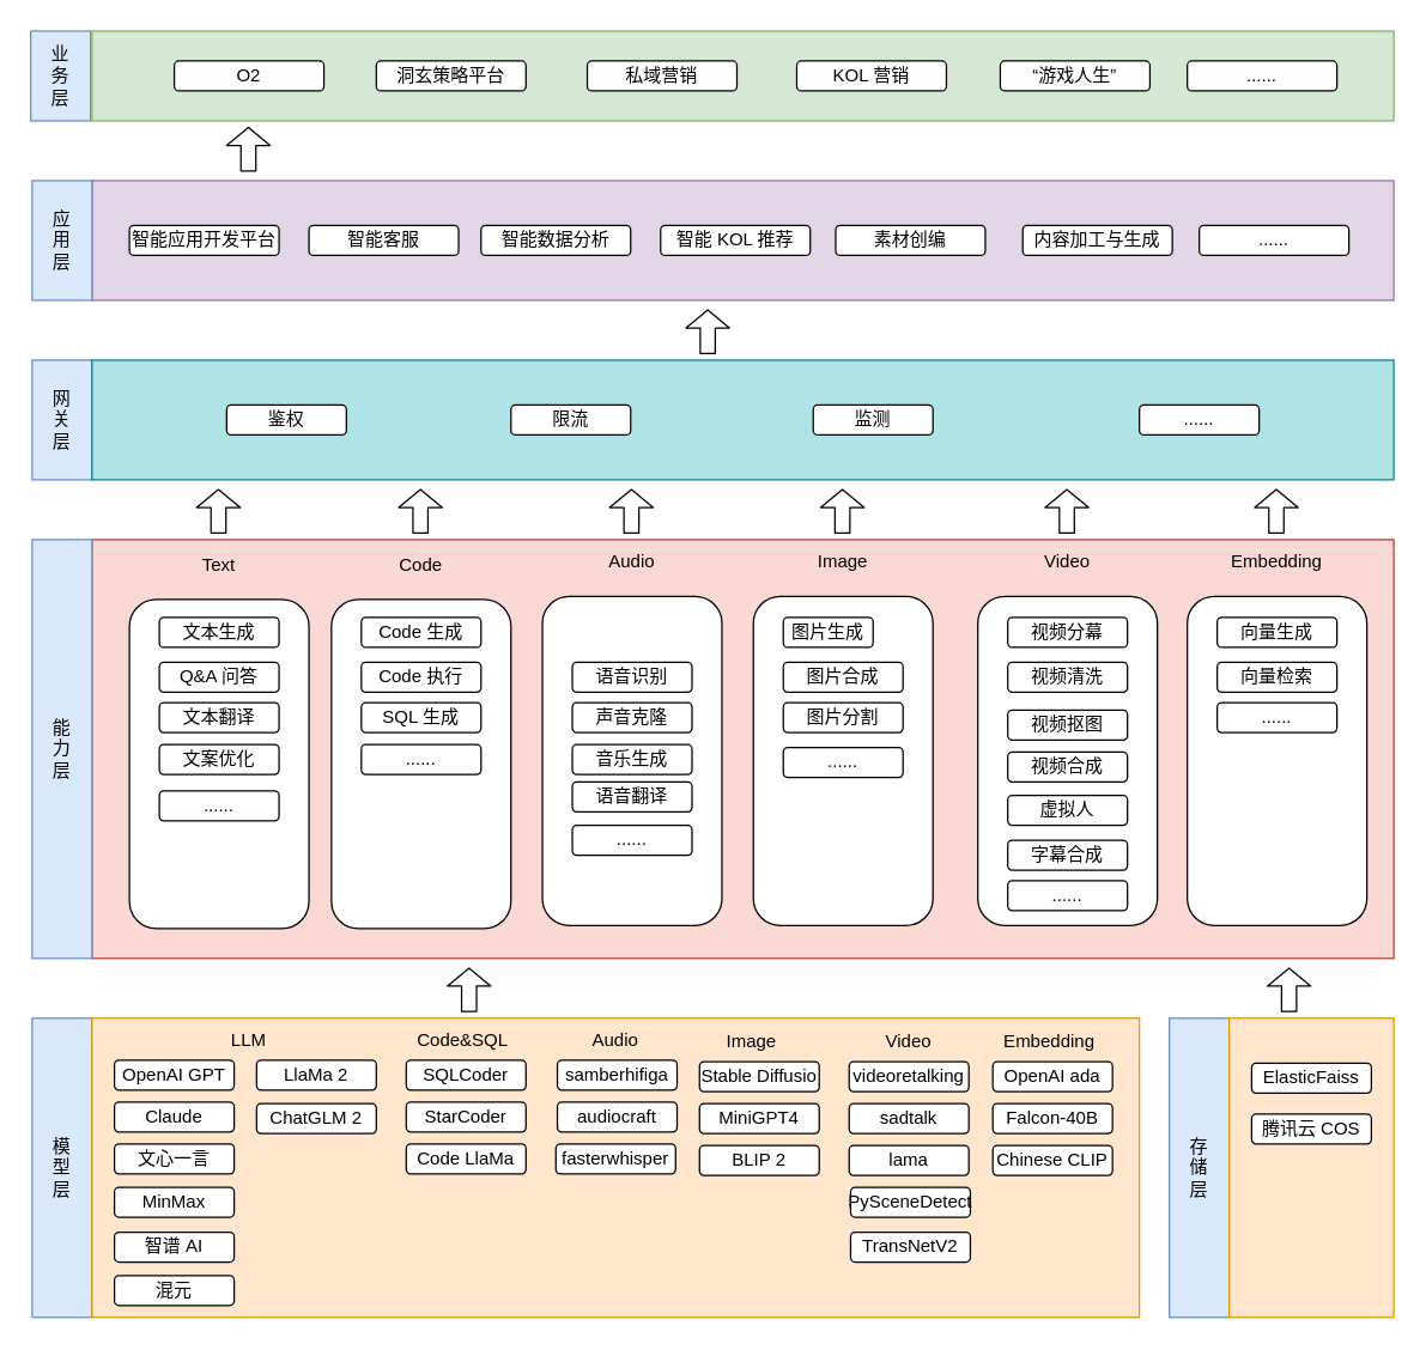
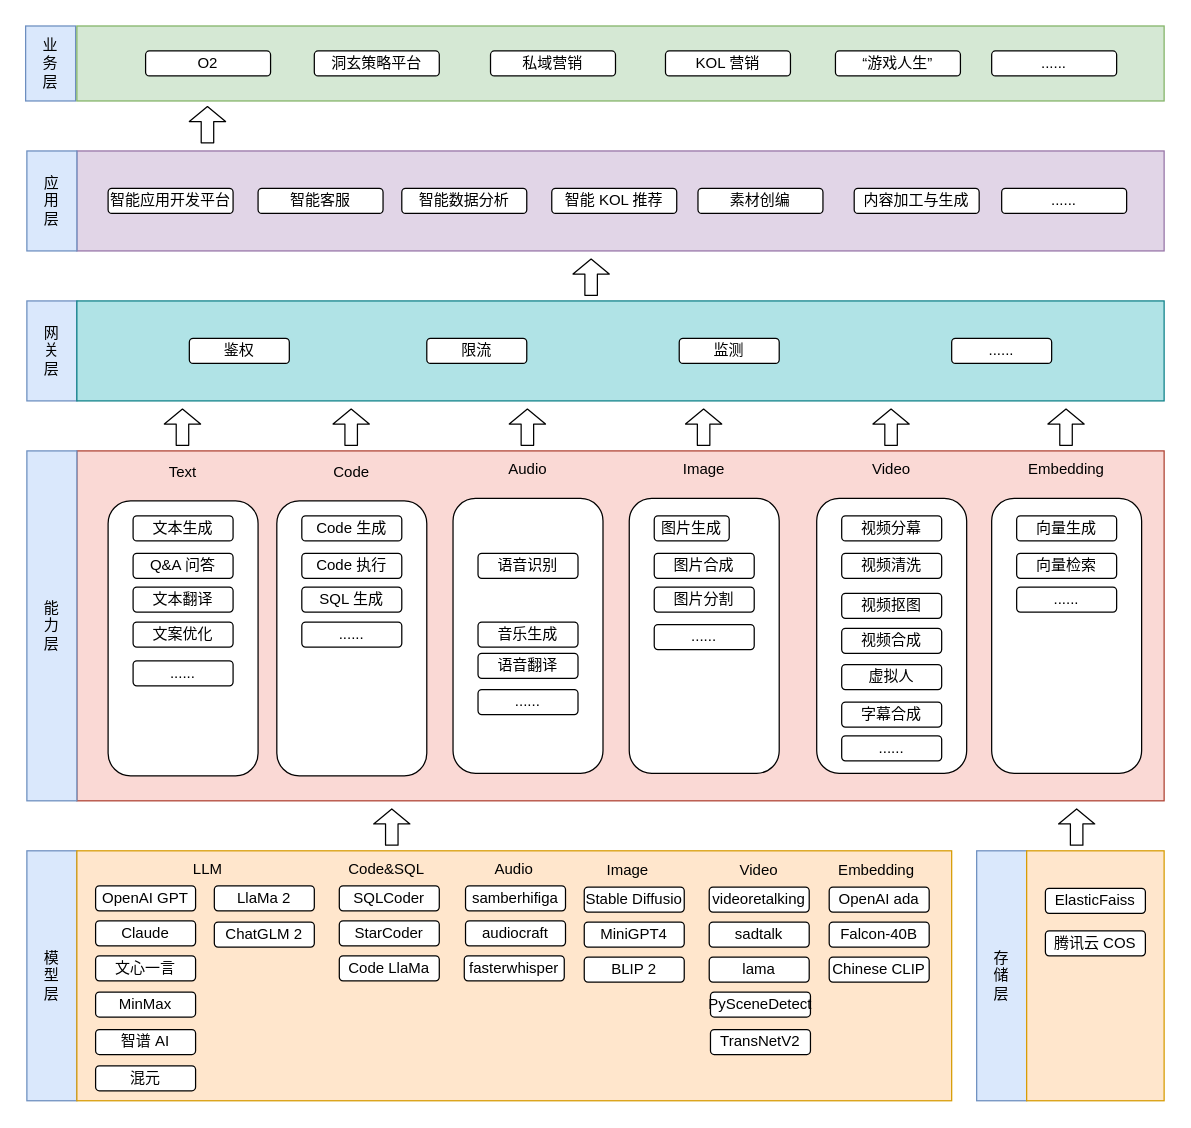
  <mxCell id="0" />
  <mxCell id="1" parent="0" />
  <mxCell id="2" value="" style="rounded=0;whiteSpace=wrap;html=1;fillColor=#fad9d5;strokeColor=#ae4132;" parent="1" vertex="1"><mxGeometry x="61" y="360" width="870" height="280" as="geometry" /></mxCell>
  <mxCell id="3" value="Text" style="text;html=1;strokeColor=none;fillColor=none;align=center;verticalAlign=middle;whiteSpace=wrap;rounded=0;" parent="1" vertex="1"><mxGeometry x="116" y="362" width="60" height="30" as="geometry" /></mxCell>
  <mxCell id="4" value="Audio" style="text;html=1;strokeColor=none;fillColor=none;align=center;verticalAlign=middle;whiteSpace=wrap;rounded=0;" parent="1" vertex="1"><mxGeometry x="392" y="360" width="60" height="30" as="geometry" /></mxCell>
  <mxCell id="5" value="Image" style="text;html=1;strokeColor=none;fillColor=none;align=center;verticalAlign=middle;whiteSpace=wrap;rounded=0;" parent="1" vertex="1"><mxGeometry x="533" y="360" width="60" height="30" as="geometry" /></mxCell>
  <mxCell id="6" value="Video" style="text;html=1;strokeColor=none;fillColor=none;align=center;verticalAlign=middle;whiteSpace=wrap;rounded=0;" parent="1" vertex="1"><mxGeometry x="683" y="360" width="60" height="30" as="geometry" /></mxCell>
  <mxCell id="7" value="能&lt;br&gt;力&lt;br&gt;层" style="rounded=0;whiteSpace=wrap;html=1;fillColor=#dae8fc;strokeColor=#6c8ebf;" parent="1" vertex="1"><mxGeometry x="21" y="360" width="40" height="280" as="geometry" /></mxCell>
  <mxCell id="8" value="" style="rounded=0;whiteSpace=wrap;html=1;fillColor=#e1d5e7;strokeColor=#9673a6;" parent="1" vertex="1"><mxGeometry x="61" y="120" width="870" height="80" as="geometry" /></mxCell>
  <mxCell id="9" value="应&lt;br&gt;用&lt;br&gt;层" style="rounded=0;whiteSpace=wrap;html=1;fillColor=#dae8fc;strokeColor=#6c8ebf;" parent="1" vertex="1"><mxGeometry x="21" y="120" width="40" height="80" as="geometry" /></mxCell>
  <mxCell id="10" value="网&lt;br&gt;关&lt;br&gt;层" style="rounded=0;whiteSpace=wrap;html=1;fillColor=#dae8fc;strokeColor=#6c8ebf;" parent="1" vertex="1"><mxGeometry x="21" y="240" width="40" height="80" as="geometry" /></mxCell>
  <mxCell id="11" value="" style="rounded=0;whiteSpace=wrap;html=1;fillColor=#b0e3e6;strokeColor=#0e8088;" parent="1" vertex="1"><mxGeometry x="61" y="240" width="870" height="80" as="geometry" /></mxCell>
  <mxCell id="12" value="鉴权" style="rounded=1;whiteSpace=wrap;html=1;" parent="1" vertex="1"><mxGeometry x="151" y="270" width="80" height="20" as="geometry" /></mxCell>
  <mxCell id="13" value="" style="rounded=1;whiteSpace=wrap;html=1;" parent="1" vertex="1"><mxGeometry x="362" y="398" width="120" height="220" as="geometry" /></mxCell>
  <mxCell id="14" value="" style="rounded=1;whiteSpace=wrap;html=1;" parent="1" vertex="1"><mxGeometry x="503" y="398" width="120" height="220" as="geometry" /></mxCell>
  <mxCell id="15" value="" style="rounded=1;whiteSpace=wrap;html=1;" parent="1" vertex="1"><mxGeometry x="653" y="398" width="120" height="220" as="geometry" /></mxCell>
  <mxCell id="16" value="" style="rounded=1;whiteSpace=wrap;html=1;" parent="1" vertex="1"><mxGeometry x="793" y="398" width="120" height="220" as="geometry" /></mxCell>
  <mxCell id="17" value="Embedding" style="text;html=1;strokeColor=none;fillColor=none;align=center;verticalAlign=middle;whiteSpace=wrap;rounded=0;" parent="1" vertex="1"><mxGeometry x="823" y="360" width="60" height="30" as="geometry" /></mxCell>
  <mxCell id="18" value="模&lt;br&gt;型&lt;br&gt;层" style="rounded=0;whiteSpace=wrap;html=1;fillColor=#dae8fc;strokeColor=#6c8ebf;" parent="1" vertex="1"><mxGeometry x="21" y="680" width="40" height="200" as="geometry" /></mxCell>
  <mxCell id="19" value="" style="rounded=0;whiteSpace=wrap;html=1;fillColor=#ffe6cc;strokeColor=#d79b00;" parent="1" vertex="1"><mxGeometry x="61" y="680" width="700" height="200" as="geometry" /></mxCell>
  <mxCell id="20" value="存&lt;br&gt;储&lt;br&gt;层" style="rounded=0;whiteSpace=wrap;html=1;fillColor=#dae8fc;strokeColor=#6c8ebf;" parent="1" vertex="1"><mxGeometry x="781" y="680" width="40" height="200" as="geometry" /></mxCell>
  <mxCell id="21" value="" style="rounded=0;whiteSpace=wrap;html=1;fillColor=#ffe6cc;strokeColor=#d79b00;" parent="1" vertex="1"><mxGeometry x="821" y="680" width="110" height="200" as="geometry" /></mxCell>
  <mxCell id="22" value="限流" style="rounded=1;whiteSpace=wrap;html=1;" parent="1" vertex="1"><mxGeometry x="341" y="270" width="80" height="20" as="geometry" /></mxCell>
  <mxCell id="23" value="监测" style="rounded=1;whiteSpace=wrap;html=1;" parent="1" vertex="1"><mxGeometry x="543" y="270" width="80" height="20" as="geometry" /></mxCell>
  <mxCell id="24" value="语音识别" style="rounded=1;whiteSpace=wrap;html=1;" parent="1" vertex="1"><mxGeometry x="382" y="442" width="80" height="20" as="geometry" /></mxCell>
- <mxCell id="25" value="声音克隆" style="rounded=1;whiteSpace=wrap;html=1;" parent="1" vertex="1"><mxGeometry x="382" y="469" width="80" height="20" as="geometry" /></mxCell>
  <mxCell id="26" value="音乐生成" style="rounded=1;whiteSpace=wrap;html=1;" parent="1" vertex="1"><mxGeometry x="382" y="497" width="80" height="20" as="geometry" /></mxCell>
  <mxCell id="27" value="图片生成" style="rounded=1;whiteSpace=wrap;html=1;" parent="1" vertex="1"><mxGeometry x="523" y="412" width="60" height="20" as="geometry" /></mxCell>
  <mxCell id="28" value="图片合成" style="rounded=1;whiteSpace=wrap;html=1;" parent="1" vertex="1"><mxGeometry x="523" y="442" width="80" height="20" as="geometry" /></mxCell>
  <mxCell id="29" value="图片分割" style="rounded=1;whiteSpace=wrap;html=1;" parent="1" vertex="1"><mxGeometry x="523" y="469" width="80" height="20" as="geometry" /></mxCell>
  <mxCell id="30" value="视频分幕" style="rounded=1;whiteSpace=wrap;html=1;" parent="1" vertex="1"><mxGeometry x="673" y="412" width="80" height="20" as="geometry" /></mxCell>
  <mxCell id="31" value="视频合成" style="rounded=1;whiteSpace=wrap;html=1;" parent="1" vertex="1"><mxGeometry x="673" y="502" width="80" height="20" as="geometry" /></mxCell>
  <mxCell id="32" value="字幕合成" style="rounded=1;whiteSpace=wrap;html=1;" parent="1" vertex="1"><mxGeometry x="673" y="561" width="80" height="20" as="geometry" /></mxCell>
  <mxCell id="33" value="虚拟人" style="rounded=1;whiteSpace=wrap;html=1;" parent="1" vertex="1"><mxGeometry x="673" y="531" width="80" height="20" as="geometry" /></mxCell>
  <mxCell id="34" value="向量生成" style="rounded=1;whiteSpace=wrap;html=1;" parent="1" vertex="1"><mxGeometry x="813" y="412" width="80" height="20" as="geometry" /></mxCell>
  <mxCell id="35" value="向量检索" style="rounded=1;whiteSpace=wrap;html=1;" parent="1" vertex="1"><mxGeometry x="813" y="442" width="80" height="20" as="geometry" /></mxCell>
  <mxCell id="36" value="......" style="rounded=1;whiteSpace=wrap;html=1;" parent="1" vertex="1"><mxGeometry x="813" y="469" width="80" height="20" as="geometry" /></mxCell>
  <mxCell id="37" value="......" style="rounded=1;whiteSpace=wrap;html=1;" parent="1" vertex="1"><mxGeometry x="523" y="499" width="80" height="20" as="geometry" /></mxCell>
  <mxCell id="38" value="OpenAI GPT" style="rounded=1;whiteSpace=wrap;html=1;" parent="1" vertex="1"><mxGeometry x="76" y="708" width="80" height="20" as="geometry" /></mxCell>
  <mxCell id="39" value="混元" style="rounded=1;whiteSpace=wrap;html=1;" parent="1" vertex="1"><mxGeometry x="76" y="852" width="80" height="20" as="geometry" /></mxCell>
  <mxCell id="40" value="Claude" style="rounded=1;whiteSpace=wrap;html=1;" parent="1" vertex="1"><mxGeometry x="76" y="736" width="80" height="20" as="geometry" /></mxCell>
  <mxCell id="41" value="fasterwhisper" style="rounded=1;whiteSpace=wrap;html=1;" parent="1" vertex="1"><mxGeometry x="371" y="764" width="80" height="20" as="geometry" /></mxCell>
  <mxCell id="42" value="ChatGLM 2" style="rounded=1;whiteSpace=wrap;html=1;" parent="1" vertex="1"><mxGeometry x="171" y="737" width="80" height="20" as="geometry" /></mxCell>
  <mxCell id="43" value="Stable Diffusio" style="rounded=1;whiteSpace=wrap;html=1;" parent="1" vertex="1"><mxGeometry x="467" y="709" width="80" height="20" as="geometry" /></mxCell>
  <mxCell id="44" value="LlaMa 2" style="rounded=1;whiteSpace=wrap;html=1;" parent="1" vertex="1"><mxGeometry x="171" y="708" width="80" height="20" as="geometry" /></mxCell>
  <mxCell id="45" value="文心一言" style="rounded=1;whiteSpace=wrap;html=1;" parent="1" vertex="1"><mxGeometry x="76" y="764" width="80" height="20" as="geometry" /></mxCell>
  <mxCell id="46" value="ElasticFaiss" style="rounded=1;whiteSpace=wrap;html=1;" parent="1" vertex="1"><mxGeometry x="836" y="710" width="80" height="20" as="geometry" /></mxCell>
  <mxCell id="47" value="腾讯云 COS" style="rounded=1;whiteSpace=wrap;html=1;" parent="1" vertex="1"><mxGeometry x="836" y="744" width="80" height="20" as="geometry" /></mxCell>
  <mxCell id="48" value="语音翻译" style="rounded=1;whiteSpace=wrap;html=1;" parent="1" vertex="1"><mxGeometry x="382" y="522" width="80" height="20" as="geometry" /></mxCell>
  <mxCell id="49" value="" style="rounded=1;whiteSpace=wrap;html=1;" parent="1" vertex="1"><mxGeometry x="86" y="400" width="120" height="220" as="geometry" /></mxCell>
  <mxCell id="50" value="" style="rounded=1;whiteSpace=wrap;html=1;" parent="1" vertex="1"><mxGeometry x="221" y="400" width="120" height="220" as="geometry" /></mxCell>
  <mxCell id="51" value="Code" style="text;html=1;strokeColor=none;fillColor=none;align=center;verticalAlign=middle;whiteSpace=wrap;rounded=0;" parent="1" vertex="1"><mxGeometry x="251" y="362" width="60" height="30" as="geometry" /></mxCell>
  <mxCell id="52" value="文本生成" style="rounded=1;whiteSpace=wrap;html=1;" parent="1" vertex="1"><mxGeometry x="106" y="412" width="80" height="20" as="geometry" /></mxCell>
  <mxCell id="53" value="Q&amp;amp;A 问答" style="rounded=1;whiteSpace=wrap;html=1;" parent="1" vertex="1"><mxGeometry x="106" y="442" width="80" height="20" as="geometry" /></mxCell>
  <mxCell id="54" value="Code 生成" style="rounded=1;whiteSpace=wrap;html=1;" parent="1" vertex="1"><mxGeometry x="241" y="412" width="80" height="20" as="geometry" /></mxCell>
  <mxCell id="55" value="SQL 生成" style="rounded=1;whiteSpace=wrap;html=1;" parent="1" vertex="1"><mxGeometry x="241" y="469" width="80" height="20" as="geometry" /></mxCell>
  <mxCell id="56" value="Code 执行" style="rounded=1;whiteSpace=wrap;html=1;" parent="1" vertex="1"><mxGeometry x="241" y="442" width="80" height="20" as="geometry" /></mxCell>
  <mxCell id="57" value="文本翻译" style="rounded=1;whiteSpace=wrap;html=1;" parent="1" vertex="1"><mxGeometry x="106" y="469" width="80" height="20" as="geometry" /></mxCell>
  <mxCell id="58" value="文案优化" style="rounded=1;whiteSpace=wrap;html=1;" parent="1" vertex="1"><mxGeometry x="106" y="497" width="80" height="20" as="geometry" /></mxCell>
  <mxCell id="59" value="samberhifiga" style="rounded=1;whiteSpace=wrap;html=1;" parent="1" vertex="1"><mxGeometry x="372" y="708" width="80" height="20" as="geometry" /></mxCell>
  <mxCell id="60" value="MinMax" style="rounded=1;whiteSpace=wrap;html=1;" parent="1" vertex="1"><mxGeometry x="76" y="793" width="80" height="20" as="geometry" /></mxCell>
  <mxCell id="61" value="智谱 AI" style="rounded=1;whiteSpace=wrap;html=1;" parent="1" vertex="1"><mxGeometry x="76" y="823" width="80" height="20" as="geometry" /></mxCell>
  <mxCell id="62" value="......" style="rounded=1;whiteSpace=wrap;html=1;" parent="1" vertex="1"><mxGeometry x="241" y="497" width="80" height="20" as="geometry" /></mxCell>
  <mxCell id="63" value="......" style="rounded=1;whiteSpace=wrap;html=1;" parent="1" vertex="1"><mxGeometry x="382" y="551" width="80" height="20" as="geometry" /></mxCell>
  <mxCell id="64" value="视频清洗" style="rounded=1;whiteSpace=wrap;html=1;" parent="1" vertex="1"><mxGeometry x="673" y="442" width="80" height="20" as="geometry" /></mxCell>
  <mxCell id="65" value="视频抠图" style="rounded=1;whiteSpace=wrap;html=1;" parent="1" vertex="1"><mxGeometry x="673" y="474" width="80" height="20" as="geometry" /></mxCell>
  <mxCell id="66" value="智能应用开发平台" style="rounded=1;whiteSpace=wrap;html=1;" parent="1" vertex="1"><mxGeometry x="86" y="150" width="100" height="20" as="geometry" /></mxCell>
  <mxCell id="67" value="智能客服" style="rounded=1;whiteSpace=wrap;html=1;" parent="1" vertex="1"><mxGeometry x="206" y="150" width="100" height="20" as="geometry" /></mxCell>
  <mxCell id="68" value="智能数据分析" style="rounded=1;whiteSpace=wrap;html=1;" parent="1" vertex="1"><mxGeometry x="321" y="150" width="100" height="20" as="geometry" /></mxCell>
  <mxCell id="69" value="素材创编" style="rounded=1;whiteSpace=wrap;html=1;" parent="1" vertex="1"><mxGeometry x="558" y="150" width="100" height="20" as="geometry" /></mxCell>
  <mxCell id="70" value="内容加工与生成" style="rounded=1;whiteSpace=wrap;html=1;" parent="1" vertex="1"><mxGeometry x="683" y="150" width="100" height="20" as="geometry" /></mxCell>
  <mxCell id="71" value="业&lt;br&gt;务&lt;br&gt;层" style="rounded=0;whiteSpace=wrap;html=1;fillColor=#dae8fc;strokeColor=#6c8ebf;" parent="1" vertex="1"><mxGeometry x="20" y="20" width="40" height="60" as="geometry" /></mxCell>
  <mxCell id="72" value="" style="rounded=0;whiteSpace=wrap;html=1;fillColor=#d5e8d4;strokeColor=#82b366;" parent="1" vertex="1"><mxGeometry x="61" y="20" width="870" height="60" as="geometry" /></mxCell>
  <mxCell id="73" value="O2" style="rounded=1;whiteSpace=wrap;html=1;" parent="1" vertex="1"><mxGeometry x="116" y="40" width="100" height="20" as="geometry" /></mxCell>
  <mxCell id="74" value="洞玄策略平台" style="rounded=1;whiteSpace=wrap;html=1;" parent="1" vertex="1"><mxGeometry x="251" y="40" width="100" height="20" as="geometry" /></mxCell>
  <mxCell id="75" value="私域营销" style="rounded=1;whiteSpace=wrap;html=1;" parent="1" vertex="1"><mxGeometry x="392" y="40" width="100" height="20" as="geometry" /></mxCell>
  <mxCell id="76" value="" style="shape=flexArrow;endArrow=classic;html=1;endWidth=18;endSize=3.67;" parent="1" edge="1"><mxGeometry width="50" height="50" relative="1" as="geometry"><mxPoint x="313" y="676" as="sourcePoint" /><mxPoint x="313" y="646" as="targetPoint" /></mxGeometry></mxCell>
  <mxCell id="77" value="" style="shape=flexArrow;endArrow=classic;html=1;endWidth=18;endSize=3.67;" parent="1" edge="1"><mxGeometry width="50" height="50" relative="1" as="geometry"><mxPoint x="861" y="676" as="sourcePoint" /><mxPoint x="861" y="646" as="targetPoint" /></mxGeometry></mxCell>
  <mxCell id="78" value="" style="shape=flexArrow;endArrow=classic;html=1;endWidth=18;endSize=3.67;" parent="1" edge="1"><mxGeometry width="50" height="50" relative="1" as="geometry"><mxPoint x="280.5" y="356" as="sourcePoint" /><mxPoint x="280.5" y="326" as="targetPoint" /></mxGeometry></mxCell>
  <mxCell id="79" value="" style="shape=flexArrow;endArrow=classic;html=1;endWidth=18;endSize=3.67;" parent="1" edge="1"><mxGeometry width="50" height="50" relative="1" as="geometry"><mxPoint x="145.5" y="356" as="sourcePoint" /><mxPoint x="145.5" y="326" as="targetPoint" /></mxGeometry></mxCell>
  <mxCell id="80" value="" style="shape=flexArrow;endArrow=classic;html=1;endWidth=18;endSize=3.67;" parent="1" edge="1"><mxGeometry width="50" height="50" relative="1" as="geometry"><mxPoint x="472.5" y="236" as="sourcePoint" /><mxPoint x="472.5" y="206" as="targetPoint" /></mxGeometry></mxCell>
  <mxCell id="81" value="" style="shape=flexArrow;endArrow=classic;html=1;endWidth=18;endSize=3.67;" parent="1" edge="1"><mxGeometry width="50" height="50" relative="1" as="geometry"><mxPoint x="852.5" y="356" as="sourcePoint" /><mxPoint x="852.5" y="326" as="targetPoint" /></mxGeometry></mxCell>
  <mxCell id="82" value="" style="shape=flexArrow;endArrow=classic;html=1;endWidth=18;endSize=3.67;" parent="1" edge="1"><mxGeometry width="50" height="50" relative="1" as="geometry"><mxPoint x="712.5" y="356" as="sourcePoint" /><mxPoint x="712.5" y="326" as="targetPoint" /></mxGeometry></mxCell>
  <mxCell id="83" value="" style="shape=flexArrow;endArrow=classic;html=1;endWidth=18;endSize=3.67;" parent="1" edge="1"><mxGeometry width="50" height="50" relative="1" as="geometry"><mxPoint x="562.5" y="356" as="sourcePoint" /><mxPoint x="562.5" y="326" as="targetPoint" /></mxGeometry></mxCell>
  <mxCell id="84" value="" style="shape=flexArrow;endArrow=classic;html=1;endWidth=18;endSize=3.67;" parent="1" edge="1"><mxGeometry width="50" height="50" relative="1" as="geometry"><mxPoint x="421.5" y="356" as="sourcePoint" /><mxPoint x="421.5" y="326" as="targetPoint" /></mxGeometry></mxCell>
  <mxCell id="85" value="“游戏人生”" style="rounded=1;whiteSpace=wrap;html=1;" parent="1" vertex="1"><mxGeometry x="668" y="40" width="100" height="20" as="geometry" /></mxCell>
  <mxCell id="86" value="......" style="rounded=1;whiteSpace=wrap;html=1;" parent="1" vertex="1"><mxGeometry x="793" y="40" width="100" height="20" as="geometry" /></mxCell>
  <mxCell id="87" value="......" style="rounded=1;whiteSpace=wrap;html=1;" parent="1" vertex="1"><mxGeometry x="801" y="150" width="100" height="20" as="geometry" /></mxCell>
  <mxCell id="88" value="......" style="rounded=1;whiteSpace=wrap;html=1;" parent="1" vertex="1"><mxGeometry x="761" y="270" width="80" height="20" as="geometry" /></mxCell>
  <mxCell id="89" value="......" style="rounded=1;whiteSpace=wrap;html=1;" parent="1" vertex="1"><mxGeometry x="673" y="588" width="80" height="20" as="geometry" /></mxCell>
  <mxCell id="90" value="......" style="rounded=1;whiteSpace=wrap;html=1;" parent="1" vertex="1"><mxGeometry x="106" y="528" width="80" height="20" as="geometry" /></mxCell>
  <mxCell id="91" value="" style="shape=flexArrow;endArrow=classic;html=1;endWidth=18;endSize=3.67;" parent="1" edge="1"><mxGeometry width="50" height="50" relative="1" as="geometry"><mxPoint x="165.5" y="114" as="sourcePoint" /><mxPoint x="165.5" y="84" as="targetPoint" /></mxGeometry></mxCell>
  <mxCell id="92" value="videoretalking" style="rounded=1;whiteSpace=wrap;html=1;" parent="1" vertex="1"><mxGeometry x="567" y="709" width="80" height="20" as="geometry" /></mxCell>
  <mxCell id="93" value="audiocraft" style="rounded=1;whiteSpace=wrap;html=1;" parent="1" vertex="1"><mxGeometry x="372" y="736" width="80" height="20" as="geometry" /></mxCell>
  <mxCell id="94" value="lama" style="rounded=1;whiteSpace=wrap;html=1;" parent="1" vertex="1"><mxGeometry x="567" y="765" width="80" height="20" as="geometry" /></mxCell>
  <mxCell id="95" value="sadtalk" style="rounded=1;whiteSpace=wrap;html=1;" parent="1" vertex="1"><mxGeometry x="567" y="737" width="80" height="20" as="geometry" /></mxCell>
  <mxCell id="96" value="SQLCoder" style="rounded=1;whiteSpace=wrap;html=1;" parent="1" vertex="1"><mxGeometry x="271" y="708" width="80" height="20" as="geometry" /></mxCell>
  <mxCell id="97" value="LLM" style="text;html=1;strokeColor=none;fillColor=none;align=center;verticalAlign=middle;whiteSpace=wrap;rounded=0;" parent="1" vertex="1"><mxGeometry x="136" y="680" width="60" height="30" as="geometry" /></mxCell>
  <mxCell id="98" value="Audio" style="text;html=1;strokeColor=none;fillColor=none;align=center;verticalAlign=middle;whiteSpace=wrap;rounded=0;" parent="1" vertex="1"><mxGeometry x="381" y="680" width="60" height="30" as="geometry" /></mxCell>
  <mxCell id="99" value="Image" style="text;html=1;strokeColor=none;fillColor=none;align=center;verticalAlign=middle;whiteSpace=wrap;rounded=0;" parent="1" vertex="1"><mxGeometry x="472" y="681" width="60" height="30" as="geometry" /></mxCell>
  <mxCell id="100" value="Video" style="text;html=1;strokeColor=none;fillColor=none;align=center;verticalAlign=middle;whiteSpace=wrap;rounded=0;" parent="1" vertex="1"><mxGeometry x="577" y="681" width="60" height="30" as="geometry" /></mxCell>
  <mxCell id="101" value="Code&amp;amp;SQL" style="text;html=1;strokeColor=none;fillColor=none;align=center;verticalAlign=middle;whiteSpace=wrap;rounded=0;" parent="1" vertex="1"><mxGeometry x="279" y="680" width="60" height="30" as="geometry" /></mxCell>
  <mxCell id="102" value="StarCoder" style="rounded=1;whiteSpace=wrap;html=1;" parent="1" vertex="1"><mxGeometry x="271" y="736" width="80" height="20" as="geometry" /></mxCell>
  <mxCell id="103" value="Code LlaMa" style="rounded=1;whiteSpace=wrap;html=1;" parent="1" vertex="1"><mxGeometry x="271" y="764" width="80" height="20" as="geometry" /></mxCell>
  <mxCell id="104" value="OpenAI ada" style="rounded=1;whiteSpace=wrap;html=1;" parent="1" vertex="1"><mxGeometry x="663" y="709" width="80" height="20" as="geometry" /></mxCell>
  <mxCell id="105" value="Embedding" style="text;html=1;strokeColor=none;fillColor=none;align=center;verticalAlign=middle;whiteSpace=wrap;rounded=0;" parent="1" vertex="1"><mxGeometry x="671" y="681" width="60" height="30" as="geometry" /></mxCell>
  <mxCell id="106" value="Falcon-40B" style="rounded=1;whiteSpace=wrap;html=1;" parent="1" vertex="1"><mxGeometry x="663" y="737" width="80" height="20" as="geometry" /></mxCell>
  <mxCell id="107" value="Chinese CLIP" style="rounded=1;whiteSpace=wrap;html=1;" parent="1" vertex="1"><mxGeometry x="663" y="765" width="80" height="20" as="geometry" /></mxCell>
  <mxCell id="108" value="MiniGPT4" style="rounded=1;whiteSpace=wrap;html=1;" parent="1" vertex="1"><mxGeometry x="467" y="737" width="80" height="20" as="geometry" /></mxCell>
  <mxCell id="109" value="BLIP 2" style="rounded=1;whiteSpace=wrap;html=1;" parent="1" vertex="1"><mxGeometry x="467" y="765" width="80" height="20" as="geometry" /></mxCell>
  <mxCell id="110" value="PySceneDetect" style="rounded=1;whiteSpace=wrap;html=1;" parent="1" vertex="1"><mxGeometry x="568" y="793" width="80" height="20" as="geometry" /></mxCell>
  <mxCell id="111" value="TransNetV2" style="rounded=1;whiteSpace=wrap;html=1;" parent="1" vertex="1"><mxGeometry x="568" y="823" width="80" height="20" as="geometry" /></mxCell>
  <mxCell id="112" value="KOL 营销" style="rounded=1;whiteSpace=wrap;html=1;" vertex="1" parent="1"><mxGeometry x="532" y="40" width="100" height="20" as="geometry" /></mxCell>
  <mxCell id="113" value="智能 KOL 推荐" style="rounded=1;whiteSpace=wrap;html=1;" vertex="1" parent="1"><mxGeometry x="441" y="150" width="100" height="20" as="geometry" /></mxCell>
